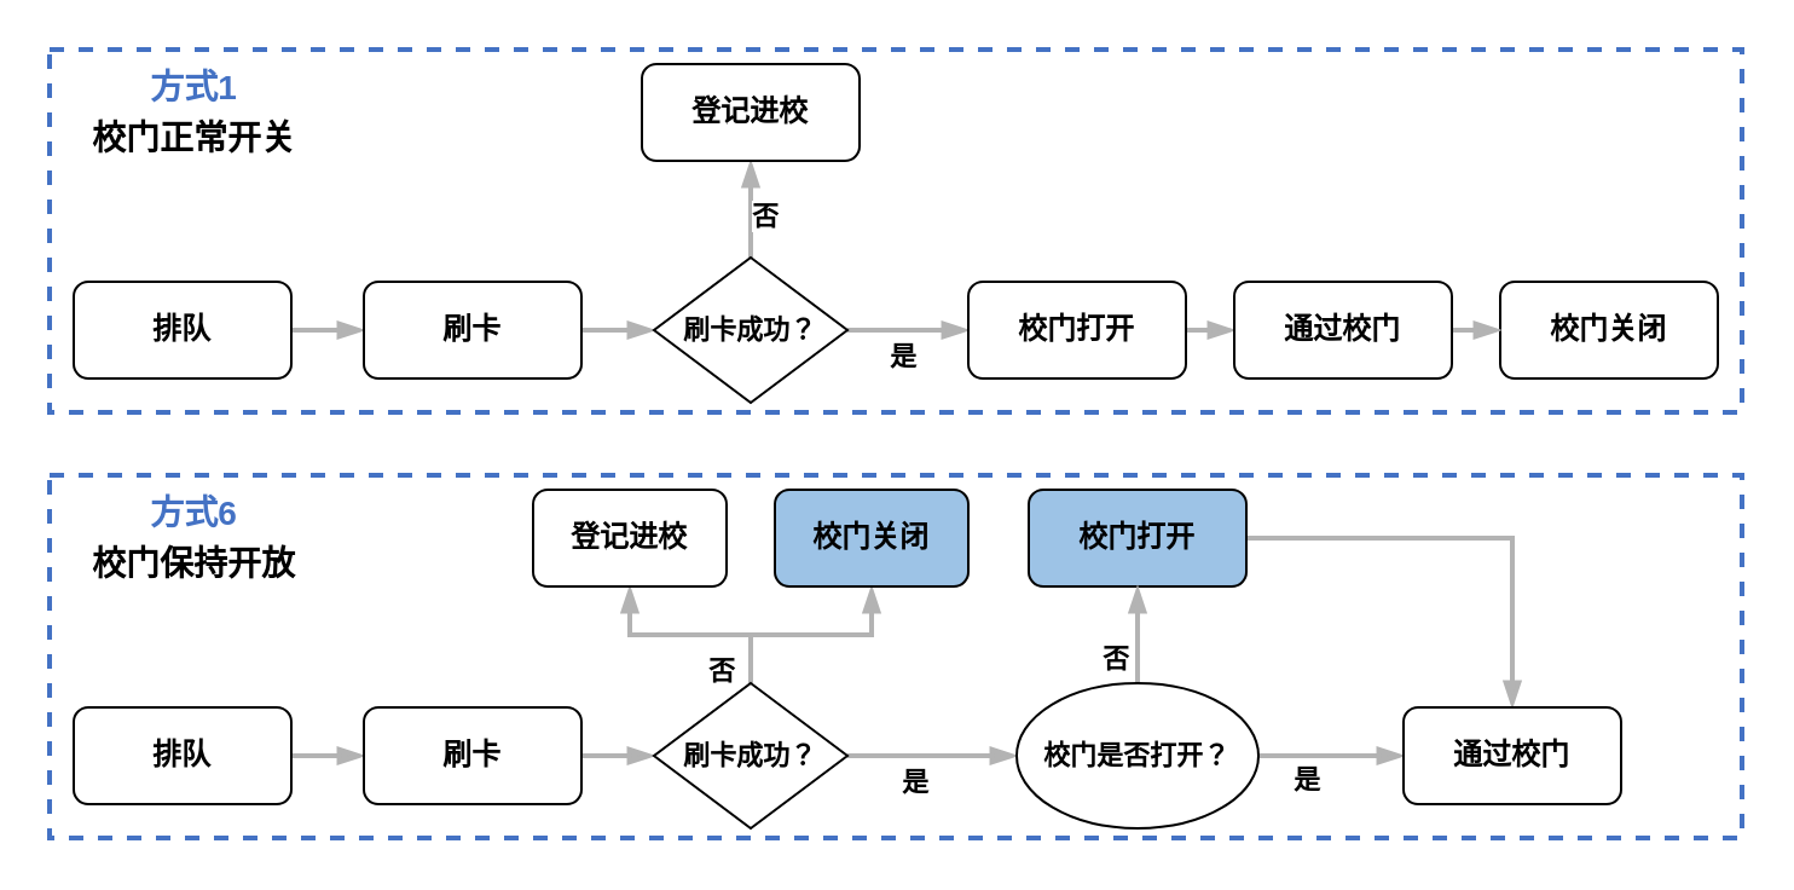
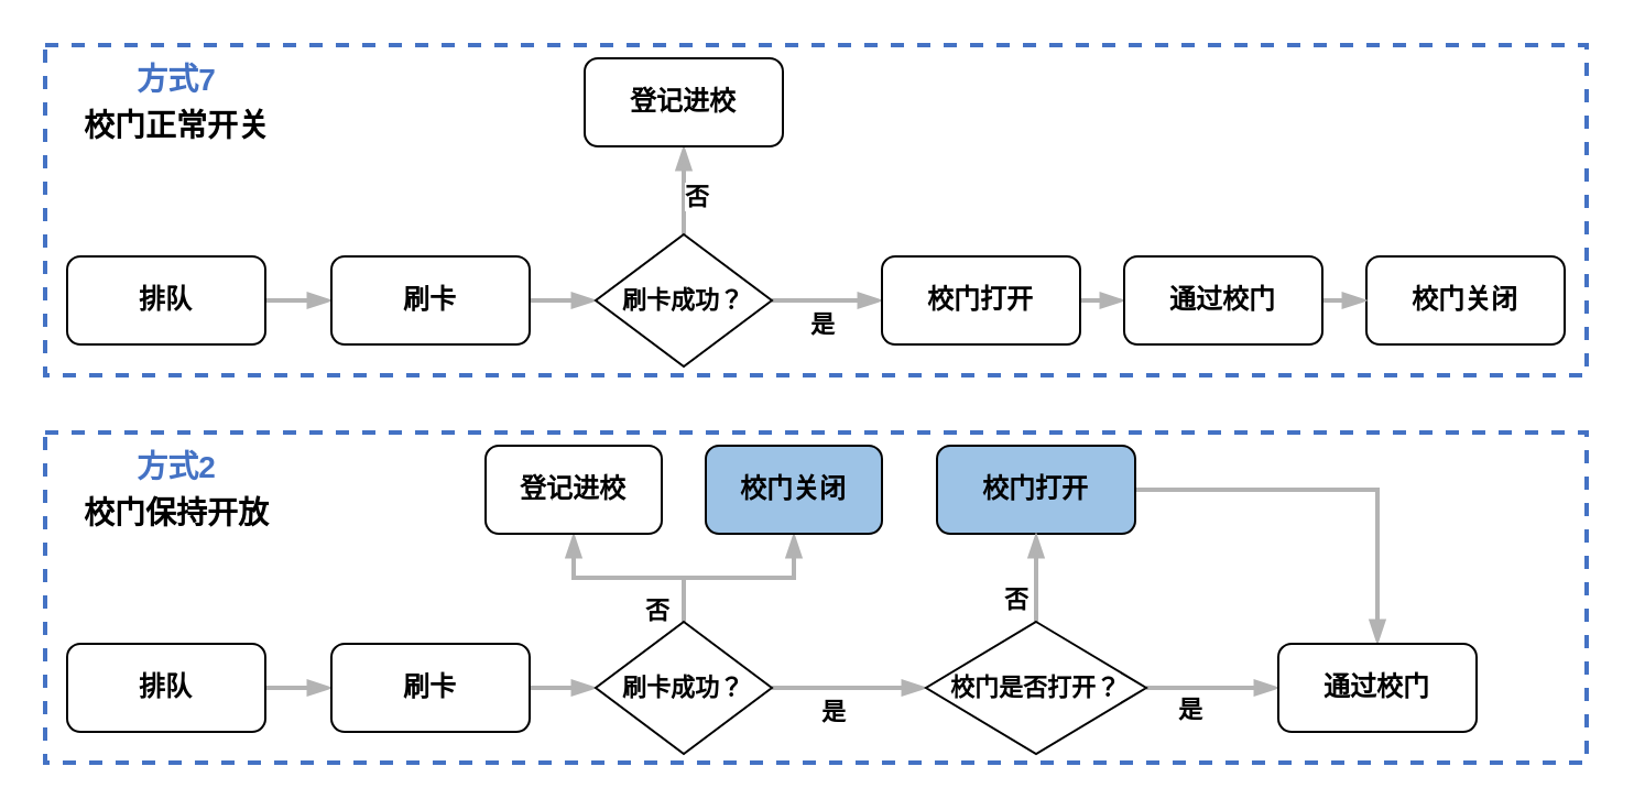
  <mxCell id="0" />
  <mxCell id="1" parent="0" />
  <mxCell id="2" value="" style="rounded=0;whiteSpace=wrap;html=1;strokeWidth=2;strokeColor=#4472C4;fillColor=none;dashed=1;fontStyle=1" vertex="1" parent="1"><mxGeometry x="20" y="20" width="700" height="150" as="geometry" /></mxCell>
  <mxCell id="3" value="" style="rounded=0;whiteSpace=wrap;html=1;strokeWidth=2;strokeColor=#4472C4;fillColor=none;dashed=1;fontStyle=1" vertex="1" parent="1"><mxGeometry x="20" y="196" width="700" height="150" as="geometry" /></mxCell>
  <mxCell id="4" value="" style="edgeStyle=orthogonalEdgeStyle;rounded=0;orthogonalLoop=1;jettySize=auto;html=1;endArrow=blockThin;endFill=1;strokeColor=#B3B3B3;strokeWidth=2;fontStyle=1" edge="1" parent="1" source="5" target="7"><mxGeometry relative="1" as="geometry" /></mxCell>
  <mxCell id="5" value="排队" style="rounded=1;whiteSpace=wrap;html=1;fontStyle=1" vertex="1" parent="1"><mxGeometry x="30" y="116" width="90" height="40" as="geometry" /></mxCell>
  <mxCell id="6" style="edgeStyle=orthogonalEdgeStyle;rounded=0;orthogonalLoop=1;jettySize=auto;html=1;exitX=1;exitY=0.5;exitDx=0;exitDy=0;entryX=0;entryY=0.5;entryDx=0;entryDy=0;strokeColor=#B3B3B3;strokeWidth=2;align=center;verticalAlign=middle;fontFamily=Helvetica;fontSize=11;fontColor=default;labelBackgroundColor=default;endArrow=blockThin;endFill=1;fontStyle=1" edge="1" parent="1" source="7" target="12"><mxGeometry relative="1" as="geometry" /></mxCell>
  <mxCell id="7" value="刷卡" style="rounded=1;whiteSpace=wrap;html=1;fontStyle=1" vertex="1" parent="1"><mxGeometry x="150" y="116" width="90" height="40" as="geometry" /></mxCell>
  <mxCell id="8" style="edgeStyle=orthogonalEdgeStyle;rounded=0;orthogonalLoop=1;jettySize=auto;html=1;exitX=0.5;exitY=0;exitDx=0;exitDy=0;entryX=0.5;entryY=1;entryDx=0;entryDy=0;strokeColor=#B3B3B3;strokeWidth=2;align=center;verticalAlign=middle;fontFamily=Helvetica;fontSize=11;fontColor=default;labelBackgroundColor=default;endArrow=blockThin;endFill=1;fontStyle=1" edge="1" parent="1" source="12" target="15"><mxGeometry relative="1" as="geometry" /></mxCell>
  <mxCell id="9" value="否" style="edgeLabel;html=1;align=center;verticalAlign=middle;resizable=0;points=[];fontFamily=Helvetica;fontSize=11;fontColor=default;labelBackgroundColor=default;fontStyle=1" vertex="1" connectable="0" parent="8"><mxGeometry x="-0.1" y="-5" relative="1" as="geometry"><mxPoint as="offset" /></mxGeometry></mxCell>
  <mxCell id="10" style="edgeStyle=orthogonalEdgeStyle;rounded=0;orthogonalLoop=1;jettySize=auto;html=1;exitX=1;exitY=0.5;exitDx=0;exitDy=0;entryX=0;entryY=0.5;entryDx=0;entryDy=0;strokeColor=#B3B3B3;strokeWidth=2;align=center;verticalAlign=middle;fontFamily=Helvetica;fontSize=11;fontColor=default;labelBackgroundColor=default;endArrow=blockThin;endFill=1;fontStyle=1" edge="1" parent="1" source="12" target="14"><mxGeometry relative="1" as="geometry" /></mxCell>
  <mxCell id="11" value="是" style="edgeLabel;html=1;align=center;verticalAlign=middle;resizable=0;points=[];fontFamily=Helvetica;fontSize=11;fontColor=default;labelBackgroundColor=default;fontStyle=1" vertex="1" connectable="0" parent="10"><mxGeometry x="-0.55" y="1" relative="1" as="geometry"><mxPoint x="11" y="11" as="offset" /></mxGeometry></mxCell>
  <mxCell id="12" value="刷卡成功？" style="rhombus;whiteSpace=wrap;html=1;fontFamily=Helvetica;fontSize=11;fontColor=default;labelBackgroundColor=default;fontStyle=1" vertex="1" parent="1"><mxGeometry x="270" y="106" width="80" height="60" as="geometry" /></mxCell>
  <mxCell id="13" style="edgeStyle=orthogonalEdgeStyle;rounded=0;orthogonalLoop=1;jettySize=auto;html=1;exitX=1;exitY=0.5;exitDx=0;exitDy=0;entryX=0;entryY=0.5;entryDx=0;entryDy=0;strokeColor=#B3B3B3;strokeWidth=2;align=center;verticalAlign=middle;fontFamily=Helvetica;fontSize=11;fontColor=default;labelBackgroundColor=default;endArrow=blockThin;endFill=1;fontStyle=1" edge="1" parent="1" source="14" target="18"><mxGeometry relative="1" as="geometry" /></mxCell>
  <mxCell id="14" value="校门打开" style="rounded=1;whiteSpace=wrap;html=1;fontStyle=1" vertex="1" parent="1"><mxGeometry x="400" y="116" width="90" height="40" as="geometry" /></mxCell>
  <mxCell id="15" value="登记进校" style="rounded=1;whiteSpace=wrap;html=1;fontStyle=1" vertex="1" parent="1"><mxGeometry x="265" y="26" width="90" height="40" as="geometry" /></mxCell>
  <mxCell id="16" value="校门关闭" style="rounded=1;whiteSpace=wrap;html=1;fontStyle=1" vertex="1" parent="1"><mxGeometry x="620" y="116" width="90" height="40" as="geometry" /></mxCell>
  <mxCell id="17" style="edgeStyle=orthogonalEdgeStyle;rounded=0;orthogonalLoop=1;jettySize=auto;html=1;exitX=1;exitY=0.5;exitDx=0;exitDy=0;entryX=0;entryY=0.5;entryDx=0;entryDy=0;strokeColor=#B3B3B3;strokeWidth=2;align=center;verticalAlign=middle;fontFamily=Helvetica;fontSize=11;fontColor=default;labelBackgroundColor=default;endArrow=blockThin;endFill=1;fontStyle=1" edge="1" parent="1" source="18" target="16"><mxGeometry relative="1" as="geometry" /></mxCell>
  <mxCell id="18" value="通过校门" style="rounded=1;whiteSpace=wrap;html=1;fontStyle=1" vertex="1" parent="1"><mxGeometry x="510" y="116" width="90" height="40" as="geometry" /></mxCell>
- <mxCell id="19" value="&lt;font style=&quot;font-size: 14px;&quot; color=&quot;#4472c4&quot;&gt;&lt;span&gt;方式1&lt;/span&gt;&lt;/font&gt;" style="text;html=1;align=center;verticalAlign=middle;whiteSpace=wrap;rounded=0;fontStyle=1" vertex="1" parent="1"><mxGeometry x="34" y="20.5" width="92" height="30" as="geometry" /></mxCell>
+ <mxCell id="19" value="&lt;font style=&quot;font-size: 14px;&quot; color=&quot;#4472c4&quot;&gt;&lt;span&gt;方式7&lt;/span&gt;&lt;/font&gt;" style="text;html=1;align=center;verticalAlign=middle;whiteSpace=wrap;rounded=0;fontStyle=1" vertex="1" parent="1"><mxGeometry x="34" y="20.5" width="92" height="30" as="geometry" /></mxCell>
  <mxCell id="20" value="&lt;span style=&quot;font-size: 14px;&quot;&gt;&lt;span&gt;校门正常开关&lt;/span&gt;&lt;/span&gt;" style="text;html=1;align=center;verticalAlign=middle;whiteSpace=wrap;rounded=0;fontStyle=1" vertex="1" parent="1"><mxGeometry x="30" y="41.5" width="100" height="30" as="geometry" /></mxCell>
  <mxCell id="21" value="" style="edgeStyle=orthogonalEdgeStyle;rounded=0;orthogonalLoop=1;jettySize=auto;html=1;endArrow=blockThin;endFill=1;strokeColor=#B3B3B3;strokeWidth=2;fontStyle=1" edge="1" parent="1" source="22" target="24"><mxGeometry relative="1" as="geometry" /></mxCell>
  <mxCell id="22" value="排队" style="rounded=1;whiteSpace=wrap;html=1;fontStyle=1" vertex="1" parent="1"><mxGeometry x="30" y="292" width="90" height="40" as="geometry" /></mxCell>
  <mxCell id="23" style="edgeStyle=orthogonalEdgeStyle;rounded=0;orthogonalLoop=1;jettySize=auto;html=1;exitX=1;exitY=0.5;exitDx=0;exitDy=0;entryX=0;entryY=0.5;entryDx=0;entryDy=0;strokeColor=#B3B3B3;strokeWidth=2;align=center;verticalAlign=middle;fontFamily=Helvetica;fontSize=11;fontColor=default;labelBackgroundColor=default;endArrow=blockThin;endFill=1;fontStyle=1" edge="1" parent="1" source="24" target="30"><mxGeometry relative="1" as="geometry" /></mxCell>
  <mxCell id="24" value="刷卡" style="rounded=1;whiteSpace=wrap;html=1;fontStyle=1" vertex="1" parent="1"><mxGeometry x="150" y="292" width="90" height="40" as="geometry" /></mxCell>
  <mxCell id="25" style="edgeStyle=orthogonalEdgeStyle;rounded=0;orthogonalLoop=1;jettySize=auto;html=1;exitX=0.5;exitY=0;exitDx=0;exitDy=0;entryX=0.5;entryY=1;entryDx=0;entryDy=0;strokeColor=#B3B3B3;strokeWidth=2;align=center;verticalAlign=middle;fontFamily=Helvetica;fontSize=11;fontColor=default;labelBackgroundColor=default;endArrow=blockThin;endFill=1;fontStyle=1" edge="1" parent="1" source="30" target="31"><mxGeometry relative="1" as="geometry" /></mxCell>
  <mxCell id="26" value="否" style="edgeLabel;html=1;align=center;verticalAlign=middle;resizable=0;points=[];fontFamily=Helvetica;fontSize=11;fontColor=default;labelBackgroundColor=default;fontStyle=1" vertex="1" connectable="0" parent="25"><mxGeometry x="-0.1" y="-5" relative="1" as="geometry"><mxPoint x="8" y="19" as="offset" /></mxGeometry></mxCell>
  <mxCell id="27" style="edgeStyle=orthogonalEdgeStyle;rounded=0;orthogonalLoop=1;jettySize=auto;html=1;exitX=1;exitY=0.5;exitDx=0;exitDy=0;strokeColor=#B3B3B3;strokeWidth=2;align=center;verticalAlign=middle;fontFamily=Helvetica;fontSize=11;fontColor=default;labelBackgroundColor=default;endArrow=blockThin;endFill=1;fontStyle=1;entryX=0;entryY=0.5;entryDx=0;entryDy=0;" edge="1" parent="1" source="30" target="41"><mxGeometry relative="1" as="geometry"><mxPoint x="400" y="312" as="targetPoint" /></mxGeometry></mxCell>
  <mxCell id="28" value="是" style="edgeLabel;html=1;align=center;verticalAlign=middle;resizable=0;points=[];fontFamily=Helvetica;fontSize=11;fontColor=default;labelBackgroundColor=default;fontStyle=1" vertex="1" connectable="0" parent="27"><mxGeometry x="-0.55" y="1" relative="1" as="geometry"><mxPoint x="11" y="11" as="offset" /></mxGeometry></mxCell>
  <mxCell id="29" style="edgeStyle=orthogonalEdgeStyle;rounded=0;orthogonalLoop=1;jettySize=auto;html=1;exitX=0.5;exitY=0;exitDx=0;exitDy=0;entryX=0.5;entryY=1;entryDx=0;entryDy=0;strokeColor=#B3B3B3;strokeWidth=2;align=center;verticalAlign=middle;fontFamily=Helvetica;fontSize=11;fontColor=default;labelBackgroundColor=default;endArrow=blockThin;endFill=1;fontStyle=1" edge="1" parent="1" source="30" target="34"><mxGeometry relative="1" as="geometry" /></mxCell>
  <mxCell id="30" value="刷卡成功？" style="rhombus;whiteSpace=wrap;html=1;fontFamily=Helvetica;fontSize=11;fontColor=default;labelBackgroundColor=default;fontStyle=1" vertex="1" parent="1"><mxGeometry x="270" y="282" width="80" height="60" as="geometry" /></mxCell>
  <mxCell id="31" value="登记进校" style="rounded=1;whiteSpace=wrap;html=1;fontStyle=1" vertex="1" parent="1"><mxGeometry x="220" y="202" width="80" height="40" as="geometry" /></mxCell>
- <mxCell id="32" value="&lt;font style=&quot;font-size: 14px;&quot; color=&quot;#4472c4&quot;&gt;&lt;span&gt;方式6&lt;/span&gt;&lt;/font&gt;" style="text;html=1;align=center;verticalAlign=middle;whiteSpace=wrap;rounded=0;fontStyle=1" vertex="1" parent="1"><mxGeometry x="34" y="196.5" width="92" height="30" as="geometry" /></mxCell>
+ <mxCell id="32" value="&lt;font style=&quot;font-size: 14px;&quot; color=&quot;#4472c4&quot;&gt;&lt;span&gt;方式2&lt;/span&gt;&lt;/font&gt;" style="text;html=1;align=center;verticalAlign=middle;whiteSpace=wrap;rounded=0;fontStyle=1" vertex="1" parent="1"><mxGeometry x="34" y="196.5" width="92" height="30" as="geometry" /></mxCell>
  <mxCell id="33" value="&lt;span style=&quot;font-size: 14px;&quot;&gt;&lt;span&gt;校门保持开放&lt;/span&gt;&lt;/span&gt;" style="text;html=1;align=center;verticalAlign=middle;whiteSpace=wrap;rounded=0;fontStyle=1" vertex="1" parent="1"><mxGeometry x="30" y="217.5" width="100" height="30" as="geometry" /></mxCell>
  <mxCell id="34" value="校门关闭" style="rounded=1;whiteSpace=wrap;html=1;fillColor=#9DC3E6;fontStyle=1" vertex="1" parent="1"><mxGeometry x="320" y="202" width="80" height="40" as="geometry" /></mxCell>
  <mxCell id="35" style="edgeStyle=orthogonalEdgeStyle;rounded=0;orthogonalLoop=1;jettySize=auto;html=1;exitX=1;exitY=0.5;exitDx=0;exitDy=0;entryX=0.5;entryY=0;entryDx=0;entryDy=0;strokeColor=#B3B3B3;strokeWidth=2;align=center;verticalAlign=middle;fontFamily=Helvetica;fontSize=11;fontColor=default;labelBackgroundColor=default;endArrow=blockThin;endFill=1;" edge="1" parent="1" source="36" target="42"><mxGeometry relative="1" as="geometry" /></mxCell>
  <mxCell id="36" value="校门打开" style="rounded=1;whiteSpace=wrap;html=1;fontStyle=1;fillColor=#9DC3E6;" vertex="1" parent="1"><mxGeometry x="425" y="202" width="90" height="40" as="geometry" /></mxCell>
  <mxCell id="37" style="edgeStyle=orthogonalEdgeStyle;rounded=0;orthogonalLoop=1;jettySize=auto;html=1;exitX=0.5;exitY=0;exitDx=0;exitDy=0;entryX=0.5;entryY=1;entryDx=0;entryDy=0;strokeColor=#B3B3B3;strokeWidth=2;align=center;verticalAlign=middle;fontFamily=Helvetica;fontSize=11;fontColor=default;labelBackgroundColor=default;endArrow=blockThin;endFill=1;" edge="1" parent="1" source="41" target="36"><mxGeometry relative="1" as="geometry" /></mxCell>
  <mxCell id="38" value="&lt;b&gt;否&lt;/b&gt;" style="edgeLabel;html=1;align=center;verticalAlign=middle;resizable=0;points=[];fontFamily=Helvetica;fontSize=11;fontColor=default;labelBackgroundColor=default;" vertex="1" connectable="0" parent="37"><mxGeometry x="-0.3" relative="1" as="geometry"><mxPoint x="-10" y="3" as="offset" /></mxGeometry></mxCell>
  <mxCell id="39" style="edgeStyle=orthogonalEdgeStyle;rounded=0;orthogonalLoop=1;jettySize=auto;html=1;exitX=1;exitY=0.5;exitDx=0;exitDy=0;entryX=0;entryY=0.5;entryDx=0;entryDy=0;strokeColor=#B3B3B3;strokeWidth=2;align=center;verticalAlign=middle;fontFamily=Helvetica;fontSize=11;fontColor=default;labelBackgroundColor=default;endArrow=blockThin;endFill=1;" edge="1" parent="1" source="41" target="42"><mxGeometry relative="1" as="geometry" /></mxCell>
  <mxCell id="40" value="&lt;b&gt;是&lt;/b&gt;" style="edgeLabel;html=1;align=center;verticalAlign=middle;resizable=0;points=[];fontFamily=Helvetica;fontSize=11;fontColor=default;labelBackgroundColor=default;" vertex="1" connectable="0" parent="39"><mxGeometry x="-0.2" y="-5" relative="1" as="geometry"><mxPoint x="-5" y="4" as="offset" /></mxGeometry></mxCell>
- <mxCell id="41" value="校门是否打开？" style="ellipse;whiteSpace=wrap;html=1;fontFamily=Helvetica;fontSize=11;fontColor=default;labelBackgroundColor=default;fontStyle=1;" vertex="1" parent="1"><mxGeometry x="420" y="282" width="100" height="60" as="geometry" /></mxCell>
+ <mxCell id="41" value="校门是否打开？" style="rhombus;whiteSpace=wrap;html=1;fontFamily=Helvetica;fontSize=11;fontColor=default;labelBackgroundColor=default;fontStyle=1" vertex="1" parent="1"><mxGeometry x="420" y="282" width="100" height="60" as="geometry" /></mxCell>
  <mxCell id="42" value="通过校门" style="rounded=1;whiteSpace=wrap;html=1;fontStyle=1" vertex="1" parent="1"><mxGeometry x="580" y="292" width="90" height="40" as="geometry" /></mxCell>
